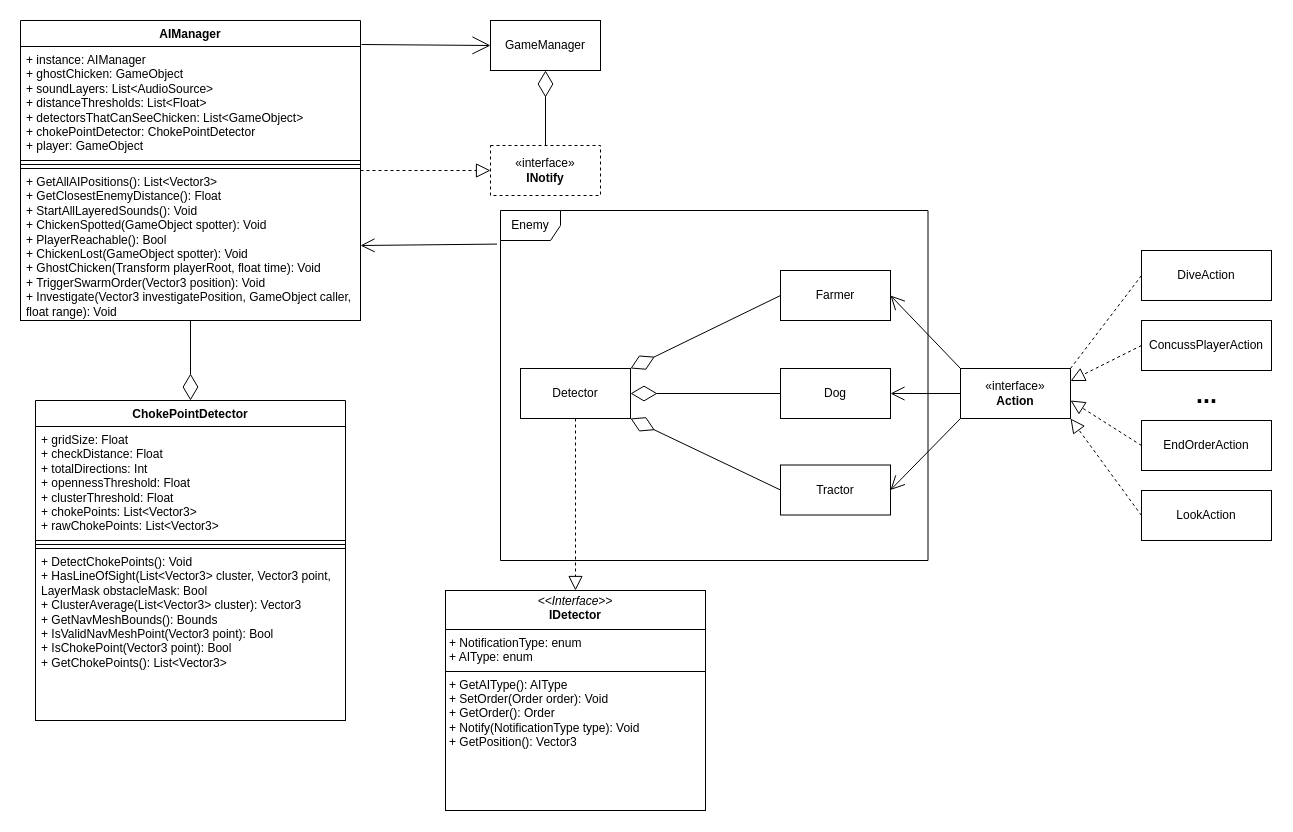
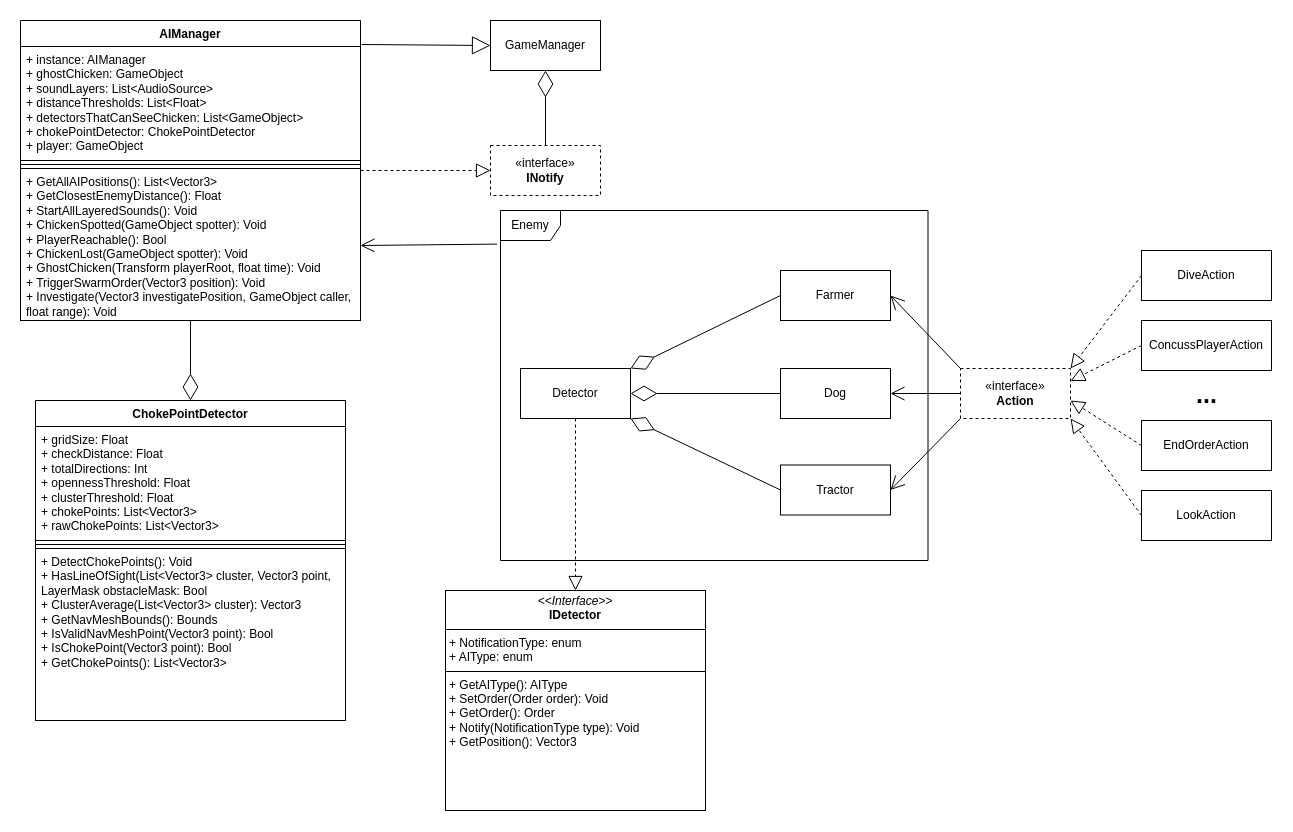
  <mxCell id="0" />
  <mxCell id="1" parent="0" />
  <mxCell id="2" value="AIManager" style="swimlane;fontStyle=1;align=center;verticalAlign=top;childLayout=stackLayout;horizontal=1;startSize=26;horizontalStack=0;resizeParent=1;resizeParentMax=0;resizeLast=0;collapsible=1;marginBottom=0;whiteSpace=wrap;html=1;" parent="1" vertex="1"><mxGeometry x="20" y="20" width="340" height="300" as="geometry" /></mxCell>
  <mxCell id="3" value="+ instance: AIManager&lt;div&gt;+ ghostChicken: GameObject&lt;/div&gt;&lt;div&gt;+ soundLayers: List&amp;lt;AudioSource&amp;gt;&lt;/div&gt;&lt;div&gt;+ distanceThresholds: List&amp;lt;Float&amp;gt;&lt;/div&gt;&lt;div&gt;+ detectorsThatCanSeeChicken: List&amp;lt;GameObject&amp;gt;&lt;/div&gt;&lt;div&gt;+ chokePointDetector: ChokePointDetector&lt;/div&gt;&lt;div&gt;+ player: GameObject&lt;/div&gt;" style="text;strokeColor=default;fillColor=default;align=left;verticalAlign=top;spacingLeft=4;spacingRight=4;overflow=hidden;rotatable=0;points=[[0,0.5],[1,0.5]];portConstraint=eastwest;whiteSpace=wrap;html=1;" parent="2" vertex="1"><mxGeometry y="26" width="340" height="114" as="geometry" /></mxCell>
  <mxCell id="4" value="" style="line;strokeWidth=1;fillColor=none;align=left;verticalAlign=middle;spacingTop=-1;spacingLeft=3;spacingRight=3;rotatable=0;labelPosition=right;points=[];portConstraint=eastwest;strokeColor=inherit;" parent="2" vertex="1"><mxGeometry y="140" width="340" height="8" as="geometry" /></mxCell>
  <mxCell id="5" value="+ GetAllAIPositions(): List&amp;lt;Vector3&amp;gt;&lt;div&gt;+ GetClosestEnemyDistance(): Float&lt;/div&gt;&lt;div&gt;+ StartAllLayeredSounds(): Void&lt;/div&gt;&lt;div&gt;+ ChickenSpotted(GameObject spotter): Void&lt;/div&gt;&lt;div&gt;+ PlayerReachable(): Bool&lt;/div&gt;&lt;div&gt;+ ChickenLost(GameObject spotter): Void&lt;/div&gt;&lt;div&gt;+ GhostChicken(Transform playerRoot, float time): Void&lt;/div&gt;&lt;div&gt;+ TriggerSwarmOrder(Vector3 position): Void&lt;/div&gt;&lt;div&gt;+ Investigate(Vector3 investigatePosition, GameObject caller, float range): Void&lt;/div&gt;" style="text;strokeColor=default;fillColor=default;align=left;verticalAlign=top;spacingLeft=4;spacingRight=4;overflow=hidden;rotatable=0;points=[[0,0.5],[1,0.5]];portConstraint=eastwest;whiteSpace=wrap;html=1;" parent="2" vertex="1"><mxGeometry y="148" width="340" height="152" as="geometry" /></mxCell>
  <mxCell id="6" value="GameManager" style="html=1;whiteSpace=wrap;" parent="1" vertex="1"><mxGeometry x="490" y="20" width="110" height="50" as="geometry" /></mxCell>
  <mxCell id="7" value="«interface»&lt;br&gt;&lt;b&gt;INotify&lt;/b&gt;" style="html=1;whiteSpace=wrap;dashed=1;" parent="1" vertex="1"><mxGeometry x="490" y="145" width="110" height="50" as="geometry" /></mxCell>
  <mxCell id="8" value="" style="endArrow=block;dashed=1;endFill=0;endSize=12;html=1;rounded=0;entryX=0;entryY=0.5;entryDx=0;entryDy=0;exitX=1;exitY=0.5;exitDx=0;exitDy=0;" parent="1" source="2" target="7" edge="1"><mxGeometry width="160" relative="1" as="geometry"><mxPoint x="150" y="270" as="sourcePoint" /><mxPoint x="310" y="270" as="targetPoint" /></mxGeometry></mxCell>
  <mxCell id="9" value="" style="endArrow=diamondThin;endFill=0;endSize=24;html=1;rounded=0;entryX=0.5;entryY=1;entryDx=0;entryDy=0;exitX=0.5;exitY=0;exitDx=0;exitDy=0;" parent="1" source="7" target="6" edge="1"><mxGeometry width="160" relative="1" as="geometry"><mxPoint x="150" y="270" as="sourcePoint" /><mxPoint x="310" y="270" as="targetPoint" /></mxGeometry></mxCell>
- <mxCell id="10" value="" style="endArrow=open;endSize=16;endFill=0;html=1;rounded=0;entryX=0;entryY=0.5;entryDx=0;entryDy=0;exitX=1.003;exitY=0.08;exitDx=0;exitDy=0;exitPerimeter=0;" parent="1" source="2" target="6" edge="1"><mxGeometry width="160" relative="1" as="geometry"><mxPoint x="150" y="270" as="sourcePoint" /><mxPoint x="310" y="270" as="targetPoint" /></mxGeometry></mxCell>
+ <mxCell id="10" value="" style="endArrow=block;endSize=16;endFill=0;html=1;rounded=0;entryX=0;entryY=0.5;entryDx=0;entryDy=0;exitX=1.003;exitY=0.08;exitDx=0;exitDy=0;exitPerimeter=0;" parent="1" source="2" target="6" edge="1"><mxGeometry width="160" relative="1" as="geometry"><mxPoint x="150" y="270" as="sourcePoint" /><mxPoint x="310" y="270" as="targetPoint" /></mxGeometry></mxCell>
  <mxCell id="11" value="ChokePointDetector" style="swimlane;fontStyle=1;align=center;verticalAlign=top;childLayout=stackLayout;horizontal=1;startSize=26;horizontalStack=0;resizeParent=1;resizeParentMax=0;resizeLast=0;collapsible=1;marginBottom=0;whiteSpace=wrap;html=1;" parent="1" vertex="1"><mxGeometry x="35" y="400" width="310" height="320" as="geometry" /></mxCell>
  <mxCell id="12" value="+ gridSize: Float&lt;div&gt;+ checkDistance: Float&lt;/div&gt;&lt;div&gt;+ totalDirections: Int&lt;/div&gt;&lt;div&gt;+ opennessThreshold: Float&lt;/div&gt;&lt;div&gt;+ clusterThreshold: Float&lt;/div&gt;&lt;div&gt;+ chokePoints: List&amp;lt;Vector3&amp;gt;&lt;/div&gt;&lt;div&gt;+ rawChokePoints: List&amp;lt;Vector3&amp;gt;&lt;/div&gt;" style="text;strokeColor=default;fillColor=default;align=left;verticalAlign=top;spacingLeft=4;spacingRight=4;overflow=hidden;rotatable=0;points=[[0,0.5],[1,0.5]];portConstraint=eastwest;whiteSpace=wrap;html=1;" parent="11" vertex="1"><mxGeometry y="26" width="310" height="114" as="geometry" /></mxCell>
  <mxCell id="13" value="" style="line;strokeWidth=1;fillColor=none;align=left;verticalAlign=middle;spacingTop=-1;spacingLeft=3;spacingRight=3;rotatable=0;labelPosition=right;points=[];portConstraint=eastwest;strokeColor=inherit;" parent="11" vertex="1"><mxGeometry y="140" width="310" height="8" as="geometry" /></mxCell>
  <mxCell id="14" value="+ DetectChokePoints(): Void&lt;div&gt;+ HasLineOfSight(List&amp;lt;Vector3&amp;gt; cluster, Vector3 point, LayerMask obstacleMask: Bool&lt;/div&gt;&lt;div&gt;+ ClusterAverage(List&amp;lt;Vector3&amp;gt; cluster): Vector3&lt;/div&gt;&lt;div&gt;+ GetNavMeshBounds(): Bounds&lt;/div&gt;&lt;div&gt;+ IsValidNavMeshPoint(Vector3 point): Bool&lt;/div&gt;&lt;div&gt;+ IsChokePoint(Vector3 point): Bool&lt;/div&gt;&lt;div&gt;+ GetChokePoints(): List&amp;lt;Vector3&amp;gt;&lt;/div&gt;" style="text;strokeColor=default;fillColor=default;align=left;verticalAlign=top;spacingLeft=4;spacingRight=4;overflow=hidden;rotatable=0;points=[[0,0.5],[1,0.5]];portConstraint=eastwest;whiteSpace=wrap;html=1;" parent="11" vertex="1"><mxGeometry y="148" width="310" height="172" as="geometry" /></mxCell>
  <mxCell id="15" value="" style="endArrow=diamondThin;endFill=0;endSize=24;html=1;rounded=0;entryX=0.5;entryY=0;entryDx=0;entryDy=0;" parent="1" target="11" edge="1"><mxGeometry width="160" relative="1" as="geometry"><mxPoint x="190" y="320" as="sourcePoint" /><mxPoint x="330" y="420" as="targetPoint" /></mxGeometry></mxCell>
  <mxCell id="16" value="&lt;p style=&quot;margin:0px;margin-top:4px;text-align:center;&quot;&gt;&lt;i&gt;&amp;lt;&amp;lt;Interface&amp;gt;&amp;gt;&lt;/i&gt;&lt;br&gt;&lt;b&gt;IDetector&lt;/b&gt;&lt;/p&gt;&lt;hr size=&quot;1&quot; style=&quot;border-style:solid;&quot;&gt;&lt;p style=&quot;margin:0px;margin-left:4px;&quot;&gt;+ NotificationType: enum&lt;br&gt;+ AIType: enum&lt;/p&gt;&lt;hr size=&quot;1&quot; style=&quot;border-style:solid;&quot;&gt;&lt;p style=&quot;margin:0px;margin-left:4px;&quot;&gt;+ GetAIType(): AIType&lt;/p&gt;&lt;p style=&quot;margin:0px;margin-left:4px;&quot;&gt;+ SetOrder(Order order): Void&lt;/p&gt;&lt;p style=&quot;margin:0px;margin-left:4px;&quot;&gt;+ GetOrder(): Order&lt;/p&gt;&lt;p style=&quot;margin:0px;margin-left:4px;&quot;&gt;+ Notify(NotificationType type): Void&lt;/p&gt;&lt;p style=&quot;margin:0px;margin-left:4px;&quot;&gt;+ GetPosition(): Vector3&lt;/p&gt;" style="verticalAlign=top;align=left;overflow=fill;html=1;whiteSpace=wrap;" parent="1" vertex="1"><mxGeometry x="445" y="590" width="260" height="220" as="geometry" /></mxCell>
  <mxCell id="17" value="Detector" style="html=1;whiteSpace=wrap;" parent="1" vertex="1"><mxGeometry x="520" y="368" width="110" height="50" as="geometry" /></mxCell>
- <mxCell id="18" value="«interface»&lt;br&gt;&lt;b&gt;Action&lt;/b&gt;" style="html=1;whiteSpace=wrap;" vertex="1" parent="1"><mxGeometry x="960" y="368" width="110" height="50" as="geometry" /></mxCell>
+ <mxCell id="18" value="«interface»&lt;br&gt;&lt;b&gt;Action&lt;/b&gt;" style="html=1;whiteSpace=wrap;dashed=1;" vertex="1" parent="1"><mxGeometry x="960" y="368" width="110" height="50" as="geometry" /></mxCell>
  <mxCell id="19" value="DiveAction" style="html=1;whiteSpace=wrap;" vertex="1" parent="1"><mxGeometry x="1141" y="250" width="130" height="50" as="geometry" /></mxCell>
  <mxCell id="20" value="ConcussPlayerAction" style="html=1;whiteSpace=wrap;" vertex="1" parent="1"><mxGeometry x="1141" y="320" width="130" height="50" as="geometry" /></mxCell>
  <mxCell id="21" value="EndOrderAction" style="html=1;whiteSpace=wrap;" vertex="1" parent="1"><mxGeometry x="1141" y="420" width="130" height="50" as="geometry" /></mxCell>
  <mxCell id="22" value="LookAction" style="html=1;whiteSpace=wrap;" vertex="1" parent="1"><mxGeometry x="1141" y="490" width="130" height="50" as="geometry" /></mxCell>
  <mxCell id="23" value="&lt;font style=&quot;font-size: 25px;&quot;&gt;...&lt;/font&gt;" style="text;align=center;fontStyle=1;verticalAlign=middle;spacingLeft=3;spacingRight=3;strokeColor=none;rotatable=0;points=[[0,0.5],[1,0.5]];portConstraint=eastwest;html=1;" vertex="1" parent="1"><mxGeometry x="1166" y="380" width="80" height="26" as="geometry" /></mxCell>
- <mxCell id="24" value="" style="endArrow=none;dashed=1;endFill=0;endSize=12;html=1;rounded=0;entryX=1;entryY=0;entryDx=0;entryDy=0;exitX=0;exitY=0.5;exitDx=0;exitDy=0;" edge="1" parent="1" source="19" target="18"><mxGeometry width="160" relative="1" as="geometry"><mxPoint x="810" y="520" as="sourcePoint" /><mxPoint x="970" y="520" as="targetPoint" /></mxGeometry></mxCell>
+ <mxCell id="24" value="" style="endArrow=block;dashed=1;endFill=0;endSize=12;html=1;rounded=0;entryX=1;entryY=0;entryDx=0;entryDy=0;exitX=0;exitY=0.5;exitDx=0;exitDy=0;" edge="1" parent="1" source="19" target="18"><mxGeometry width="160" relative="1" as="geometry"><mxPoint x="810" y="520" as="sourcePoint" /><mxPoint x="970" y="520" as="targetPoint" /></mxGeometry></mxCell>
  <mxCell id="25" value="" style="endArrow=block;dashed=1;endFill=0;endSize=12;html=1;rounded=0;entryX=1;entryY=0.25;entryDx=0;entryDy=0;exitX=0;exitY=0.5;exitDx=0;exitDy=0;" edge="1" parent="1" source="20" target="18"><mxGeometry width="160" relative="1" as="geometry"><mxPoint x="1151" y="285" as="sourcePoint" /><mxPoint x="1080" y="378" as="targetPoint" /></mxGeometry></mxCell>
  <mxCell id="26" value="" style="endArrow=block;dashed=1;endFill=0;endSize=12;html=1;rounded=0;entryX=1;entryY=0.64;entryDx=0;entryDy=0;exitX=0;exitY=0.5;exitDx=0;exitDy=0;entryPerimeter=0;" edge="1" parent="1" source="21" target="18"><mxGeometry width="160" relative="1" as="geometry"><mxPoint x="1151" y="355" as="sourcePoint" /><mxPoint x="1080" y="391" as="targetPoint" /></mxGeometry></mxCell>
  <mxCell id="27" value="" style="endArrow=block;dashed=1;endFill=0;endSize=12;html=1;rounded=0;entryX=1;entryY=1;entryDx=0;entryDy=0;exitX=0;exitY=0.5;exitDx=0;exitDy=0;" edge="1" parent="1" source="22" target="18"><mxGeometry width="160" relative="1" as="geometry"><mxPoint x="1161" y="365" as="sourcePoint" /><mxPoint x="1090" y="401" as="targetPoint" /></mxGeometry></mxCell>
  <mxCell id="28" value="Farmer" style="html=1;whiteSpace=wrap;" vertex="1" parent="1"><mxGeometry x="780" y="270" width="110" height="50" as="geometry" /></mxCell>
  <mxCell id="29" value="Dog" style="html=1;whiteSpace=wrap;" vertex="1" parent="1"><mxGeometry x="780" y="368" width="110" height="50" as="geometry" /></mxCell>
  <mxCell id="30" value="Tractor" style="html=1;whiteSpace=wrap;" vertex="1" parent="1"><mxGeometry x="780" y="464.5" width="110" height="50" as="geometry" /></mxCell>
  <mxCell id="31" value="" style="endArrow=block;dashed=1;endFill=0;endSize=12;html=1;rounded=0;exitX=0.5;exitY=1;exitDx=0;exitDy=0;entryX=0.5;entryY=0;entryDx=0;entryDy=0;" edge="1" parent="1" source="17" target="16"><mxGeometry width="160" relative="1" as="geometry"><mxPoint x="540" y="380" as="sourcePoint" /><mxPoint x="700" y="380" as="targetPoint" /></mxGeometry></mxCell>
  <mxCell id="32" value="" style="endArrow=open;endFill=1;endSize=12;html=1;rounded=0;entryX=1;entryY=0.5;entryDx=0;entryDy=0;exitX=0;exitY=0;exitDx=0;exitDy=0;" edge="1" parent="1" source="18" target="28"><mxGeometry width="160" relative="1" as="geometry"><mxPoint x="970" y="280" as="sourcePoint" /><mxPoint x="800" y="470" as="targetPoint" /></mxGeometry></mxCell>
  <mxCell id="33" value="" style="endArrow=open;endFill=1;endSize=12;html=1;rounded=0;entryX=1;entryY=0.5;entryDx=0;entryDy=0;exitX=0;exitY=0.5;exitDx=0;exitDy=0;" edge="1" parent="1" source="18" target="29"><mxGeometry width="160" relative="1" as="geometry"><mxPoint x="990" y="280" as="sourcePoint" /><mxPoint x="970" y="378" as="targetPoint" /></mxGeometry></mxCell>
  <mxCell id="34" value="" style="endArrow=open;endFill=1;endSize=12;html=1;rounded=0;exitX=0;exitY=1;exitDx=0;exitDy=0;entryX=1;entryY=0.5;entryDx=0;entryDy=0;" edge="1" parent="1" source="18" target="30"><mxGeometry width="160" relative="1" as="geometry"><mxPoint x="910" y="315" as="sourcePoint" /><mxPoint x="990" y="460" as="targetPoint" /></mxGeometry></mxCell>
  <mxCell id="35" value="" style="endArrow=diamondThin;endFill=0;endSize=24;html=1;rounded=0;entryX=1;entryY=0.5;entryDx=0;entryDy=0;exitX=0;exitY=0.5;exitDx=0;exitDy=0;" edge="1" parent="1" source="29" target="17"><mxGeometry width="160" relative="1" as="geometry"><mxPoint x="640" y="470" as="sourcePoint" /><mxPoint x="800" y="470" as="targetPoint" /></mxGeometry></mxCell>
  <mxCell id="36" value="" style="endArrow=diamondThin;endFill=0;endSize=24;html=1;rounded=0;entryX=1;entryY=0;entryDx=0;entryDy=0;exitX=0;exitY=0.5;exitDx=0;exitDy=0;" edge="1" parent="1" source="28" target="17"><mxGeometry width="160" relative="1" as="geometry"><mxPoint x="790" y="403" as="sourcePoint" /><mxPoint x="640" y="403" as="targetPoint" /></mxGeometry></mxCell>
  <mxCell id="37" value="" style="endArrow=diamondThin;endFill=0;endSize=24;html=1;rounded=0;entryX=1;entryY=1;entryDx=0;entryDy=0;exitX=0;exitY=0.5;exitDx=0;exitDy=0;" edge="1" parent="1" source="30" target="17"><mxGeometry width="160" relative="1" as="geometry"><mxPoint x="800" y="413" as="sourcePoint" /><mxPoint x="650" y="413" as="targetPoint" /></mxGeometry></mxCell>
  <mxCell id="38" value="Enemy" style="shape=umlFrame;whiteSpace=wrap;html=1;pointerEvents=0;" vertex="1" parent="1"><mxGeometry x="500" y="210" width="427.5" height="350" as="geometry" /></mxCell>
  <mxCell id="39" value="" style="endArrow=open;endFill=1;endSize=12;html=1;rounded=0;exitX=-0.008;exitY=0.096;exitDx=0;exitDy=0;exitPerimeter=0;entryX=1;entryY=0.75;entryDx=0;entryDy=0;" edge="1" parent="1" source="38" target="2"><mxGeometry width="160" relative="1" as="geometry"><mxPoint x="530" y="390" as="sourcePoint" /><mxPoint x="690" y="390" as="targetPoint" /></mxGeometry></mxCell>
